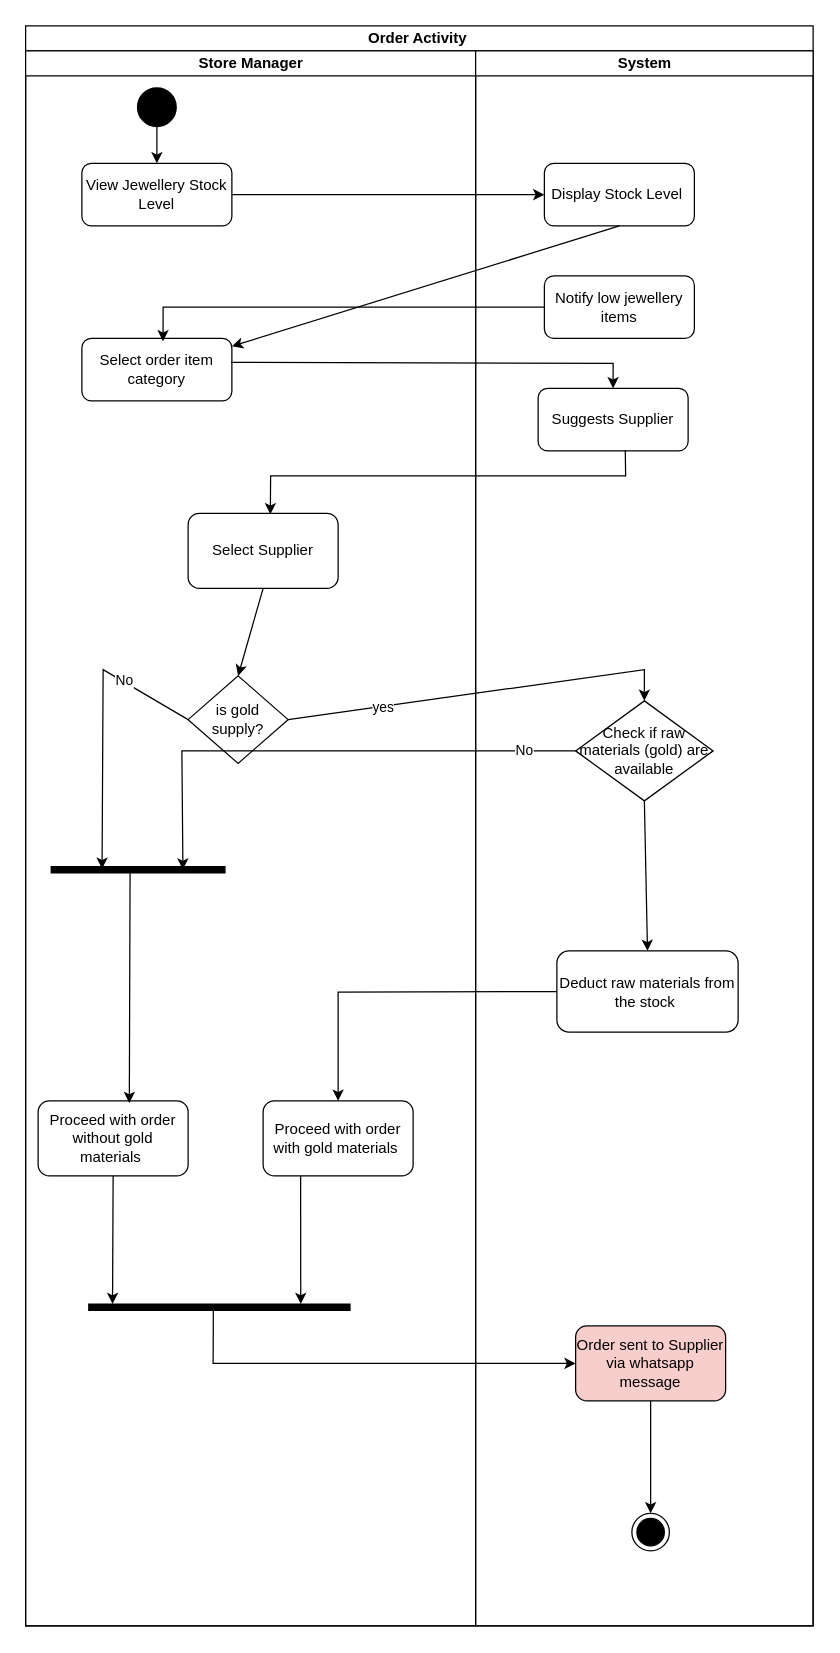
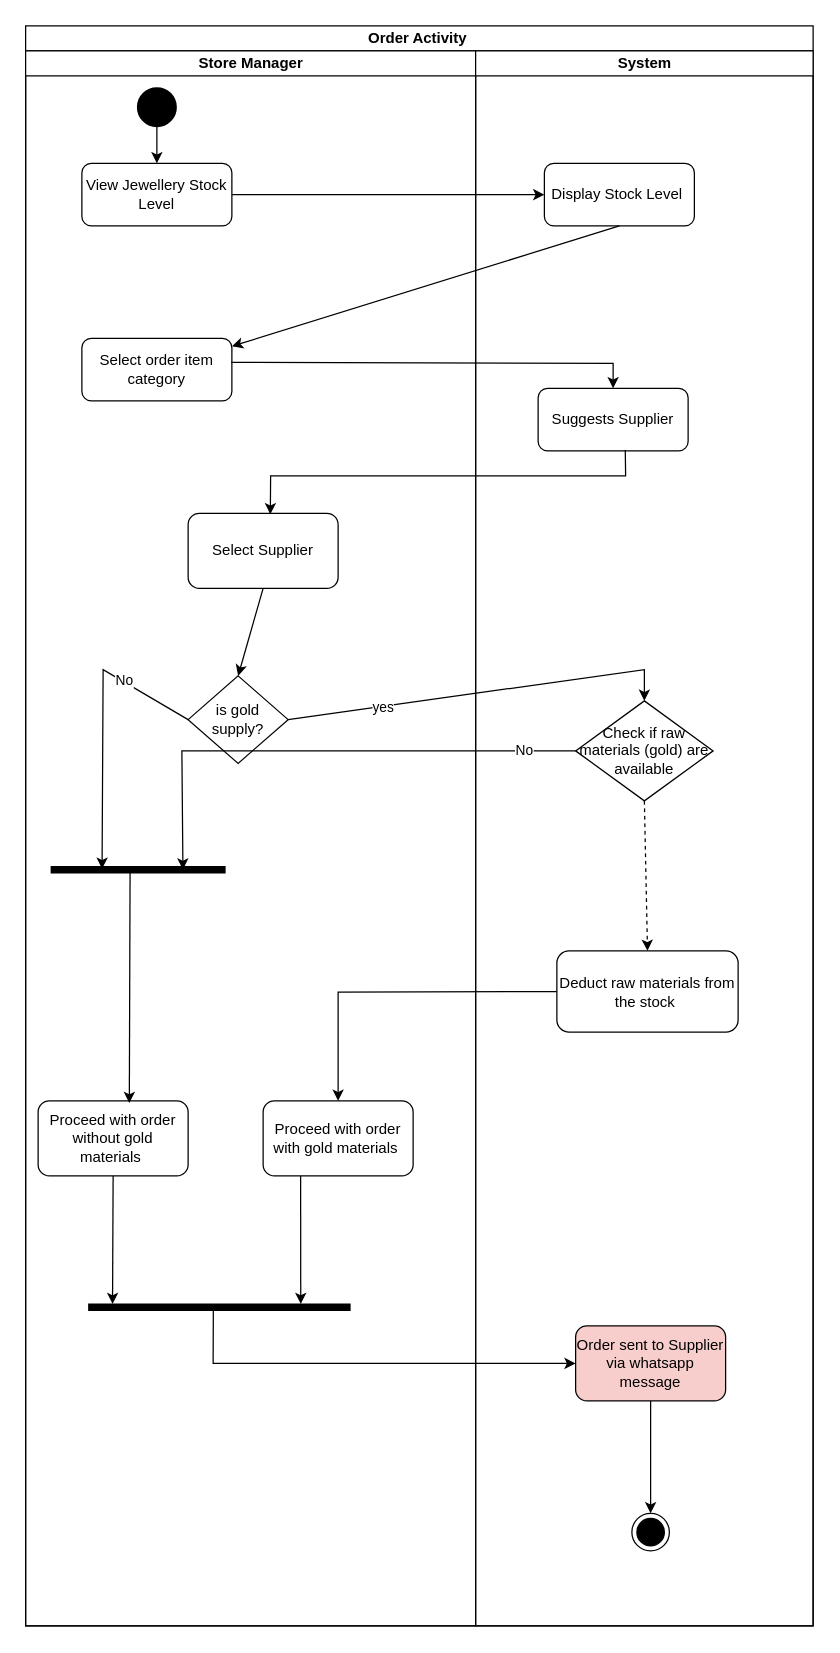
  <mxCell id="0" />
  <mxCell id="1" parent="0" />
  <mxCell id="2" value="Order Activity&amp;nbsp;" style="swimlane;childLayout=stackLayout;resizeParent=1;resizeParentMax=0;startSize=20;html=1;" vertex="1" parent="1"><mxGeometry x="20" y="20" width="630" height="1280" as="geometry" /></mxCell>
  <mxCell id="3" value="" style="endArrow=classic;html=1;rounded=0;exitX=1;exitY=0.5;exitDx=0;exitDy=0;" edge="1" parent="2" source="8" target="24"><mxGeometry width="50" height="50" relative="1" as="geometry"><mxPoint x="160.0" y="230" as="sourcePoint" /><mxPoint x="210.0" y="180" as="targetPoint" /></mxGeometry></mxCell>
  <mxCell id="4" value="" style="endArrow=classic;html=1;rounded=0;exitX=1;exitY=0.5;exitDx=0;exitDy=0;entryX=0.5;entryY=0;entryDx=0;entryDy=0;" edge="1" parent="2" source="13" target="26"><mxGeometry width="50" height="50" relative="1" as="geometry"><mxPoint x="195.0" y="520" as="sourcePoint" /><mxPoint x="305.0" y="490" as="targetPoint" /><Array as="points"><mxPoint x="495.0" y="515" /></Array></mxGeometry></mxCell>
  <mxCell id="5" value="yes" style="edgeLabel;html=1;align=center;verticalAlign=middle;resizable=0;points=[];" vertex="1" connectable="0" parent="4"><mxGeometry x="-0.513" relative="1" as="geometry"><mxPoint as="offset" /></mxGeometry></mxCell>
  <mxCell id="6" value="Store Manager" style="swimlane;startSize=20;html=1;" vertex="1" parent="2"><mxGeometry y="20" width="360" height="1260" as="geometry" /></mxCell>
  <mxCell id="7" value="" style="strokeWidth=2;html=1;shape=mxgraph.flowchart.start_2;whiteSpace=wrap;fillColor=#000000;" vertex="1" parent="6"><mxGeometry x="90.0" y="30" width="30" height="30" as="geometry" /></mxCell>
  <mxCell id="8" value="View Jewellery Stock Level" style="rounded=1;whiteSpace=wrap;html=1;" vertex="1" parent="6"><mxGeometry x="45" y="90" width="120" height="50" as="geometry" /></mxCell>
  <mxCell id="9" value="" style="endArrow=classic;html=1;rounded=0;exitX=0.5;exitY=1;exitDx=0;exitDy=0;exitPerimeter=0;" edge="1" parent="6" source="7" target="8"><mxGeometry width="50" height="50" relative="1" as="geometry"><mxPoint x="160.0" y="170" as="sourcePoint" /><mxPoint x="210.0" y="120" as="targetPoint" /></mxGeometry></mxCell>
  <mxCell id="10" value="Select order item category" style="rounded=1;whiteSpace=wrap;html=1;" vertex="1" parent="6"><mxGeometry x="45" y="230" width="120" height="50" as="geometry" /></mxCell>
  <mxCell id="11" value="Proceed with order&lt;div&gt;without gold materials&amp;nbsp;&lt;/div&gt;" style="rounded=1;whiteSpace=wrap;html=1;" vertex="1" parent="6"><mxGeometry x="10.0" y="840" width="120" height="60" as="geometry" /></mxCell>
  <mxCell id="12" value="Select Supplier" style="rounded=1;whiteSpace=wrap;html=1;" vertex="1" parent="6"><mxGeometry x="130.0" y="370" width="120" height="60" as="geometry" /></mxCell>
  <mxCell id="13" value="is gold supply?" style="rhombus;whiteSpace=wrap;html=1;" vertex="1" parent="6"><mxGeometry x="130" y="500" width="80" height="70" as="geometry" /></mxCell>
  <mxCell id="14" value="Proceed with order&lt;div&gt;with gold materials&amp;nbsp;&lt;/div&gt;" style="rounded=1;whiteSpace=wrap;html=1;" vertex="1" parent="6"><mxGeometry x="190.0" y="840" width="120" height="60" as="geometry" /></mxCell>
  <mxCell id="15" value="" style="endArrow=classic;html=1;rounded=0;exitX=0.5;exitY=1;exitDx=0;exitDy=0;entryX=0.5;entryY=0;entryDx=0;entryDy=0;" edge="1" parent="6" source="12" target="13"><mxGeometry width="50" height="50" relative="1" as="geometry"><mxPoint x="200.0" y="170" as="sourcePoint" /><mxPoint x="250.0" y="120" as="targetPoint" /></mxGeometry></mxCell>
  <mxCell id="16" value="" style="line;strokeWidth=6;rotatable=0;dashed=0;labelPosition=right;align=left;verticalAlign=middle;spacingTop=0;spacingLeft=6;points=[];portConstraint=eastwest;" vertex="1" parent="6"><mxGeometry x="20" y="650" width="140" height="10" as="geometry" /></mxCell>
  <mxCell id="17" value="" style="endArrow=classic;html=1;rounded=0;exitX=0;exitY=0.5;exitDx=0;exitDy=0;entryX=0.294;entryY=0.432;entryDx=0;entryDy=0;entryPerimeter=0;" edge="1" parent="6" source="13" target="16"><mxGeometry width="50" height="50" relative="1" as="geometry"><mxPoint x="120.0" y="460" as="sourcePoint" /><mxPoint x="170.0" y="410" as="targetPoint" /><Array as="points"><mxPoint x="62.0" y="495" /></Array></mxGeometry></mxCell>
  <mxCell id="18" value="No" style="edgeLabel;html=1;align=center;verticalAlign=middle;resizable=0;points=[];" vertex="1" connectable="0" parent="17"><mxGeometry x="-0.498" y="-1" relative="1" as="geometry"><mxPoint as="offset" /></mxGeometry></mxCell>
  <mxCell id="19" value="" style="endArrow=classic;html=1;rounded=0;exitX=0.454;exitY=0.624;exitDx=0;exitDy=0;exitPerimeter=0;entryX=0.608;entryY=0.029;entryDx=0;entryDy=0;entryPerimeter=0;" edge="1" parent="6" source="16" target="11"><mxGeometry width="50" height="50" relative="1" as="geometry"><mxPoint x="170.0" y="750" as="sourcePoint" /><mxPoint x="220.0" y="700" as="targetPoint" /></mxGeometry></mxCell>
  <mxCell id="20" value="" style="line;strokeWidth=6;rotatable=0;dashed=0;labelPosition=right;align=left;verticalAlign=middle;spacingTop=0;spacingLeft=6;points=[];portConstraint=eastwest;" vertex="1" parent="6"><mxGeometry x="50" y="1000" width="210" height="10" as="geometry" /></mxCell>
  <mxCell id="21" value="" style="endArrow=classic;html=1;rounded=0;exitX=0.5;exitY=1;exitDx=0;exitDy=0;entryX=0.093;entryY=0.248;entryDx=0;entryDy=0;entryPerimeter=0;" edge="1" parent="6" source="11" target="20"><mxGeometry width="50" height="50" relative="1" as="geometry"><mxPoint x="240.0" y="820" as="sourcePoint" /><mxPoint x="290.0" y="770" as="targetPoint" /></mxGeometry></mxCell>
  <mxCell id="22" value="" style="endArrow=classic;html=1;rounded=0;exitX=0.25;exitY=1;exitDx=0;exitDy=0;entryX=0.81;entryY=0.248;entryDx=0;entryDy=0;entryPerimeter=0;" edge="1" parent="6" source="14" target="20"><mxGeometry width="50" height="50" relative="1" as="geometry"><mxPoint x="240.0" y="820" as="sourcePoint" /><mxPoint x="290.0" y="770" as="targetPoint" /></mxGeometry></mxCell>
  <mxCell id="23" value="System" style="swimlane;startSize=20;html=1;" vertex="1" parent="2"><mxGeometry x="360" y="20" width="270" height="1260" as="geometry" /></mxCell>
  <mxCell id="24" value="Display Stock Level&amp;nbsp;" style="rounded=1;whiteSpace=wrap;html=1;" vertex="1" parent="23"><mxGeometry x="55" y="90" width="120" height="50" as="geometry" /></mxCell>
- <mxCell id="25" value="Notify low jewellery items" style="rounded=1;whiteSpace=wrap;html=1;" vertex="1" parent="23"><mxGeometry x="55" y="180" width="120" height="50" as="geometry" /></mxCell>
  <mxCell id="26" value="Check if raw materials (gold) are available" style="rhombus;whiteSpace=wrap;html=1;" vertex="1" parent="23"><mxGeometry x="80.0" y="520" width="110" height="80" as="geometry" /></mxCell>
  <mxCell id="27" value="Suggests Supplier" style="rounded=1;whiteSpace=wrap;html=1;" vertex="1" parent="23"><mxGeometry x="50" y="270" width="120" height="50" as="geometry" /></mxCell>
  <mxCell id="28" value="Order sent to Supplier&lt;div&gt;via whatsapp message&lt;/div&gt;" style="rounded=1;whiteSpace=wrap;html=1;fillColor=#f8cecc;" vertex="1" parent="23"><mxGeometry x="80.0" y="1020" width="120" height="60" as="geometry" /></mxCell>
  <mxCell id="29" value="Deduct raw materials from the stock&amp;nbsp;" style="rounded=1;whiteSpace=wrap;html=1;" vertex="1" parent="23"><mxGeometry x="65.0" y="720" width="145" height="65" as="geometry" /></mxCell>
  <mxCell id="30" value="" style="ellipse;html=1;shape=endState;fillColor=#000000;strokeColor=#000000;" vertex="1" parent="23"><mxGeometry x="125.0" y="1170" width="30" height="30" as="geometry" /></mxCell>
  <mxCell id="31" value="" style="endArrow=classic;html=1;rounded=0;exitX=0.5;exitY=1;exitDx=0;exitDy=0;" edge="1" parent="23" source="24" target="10"><mxGeometry width="50" height="50" relative="1" as="geometry"><mxPoint x="-160.0" y="170" as="sourcePoint" /><mxPoint x="-110.0" y="120" as="targetPoint" /></mxGeometry></mxCell>
- <mxCell id="32" value="" style="endArrow=classic;html=1;rounded=0;exitX=0.5;exitY=1;exitDx=0;exitDy=0;entryX=0.5;entryY=0;entryDx=0;entryDy=0;" edge="1" parent="23" source="26" target="29"><mxGeometry width="50" height="50" relative="1" as="geometry"><mxPoint x="-190.0" y="750" as="sourcePoint" /><mxPoint x="-140.0" y="700" as="targetPoint" /></mxGeometry></mxCell>
+ <mxCell id="32" value="" style="endArrow=classic;html=1;rounded=0;exitX=0.5;exitY=1;exitDx=0;exitDy=0;entryX=0.5;entryY=0;entryDx=0;entryDy=0;dashed=1;" edge="1" parent="23" source="26" target="29"><mxGeometry width="50" height="50" relative="1" as="geometry"><mxPoint x="-190.0" y="750" as="sourcePoint" /><mxPoint x="-140.0" y="700" as="targetPoint" /></mxGeometry></mxCell>
  <mxCell id="33" value="" style="endArrow=classic;html=1;rounded=0;exitX=0.5;exitY=1;exitDx=0;exitDy=0;entryX=0.5;entryY=0;entryDx=0;entryDy=0;" edge="1" parent="23" source="28" target="30"><mxGeometry width="50" height="50" relative="1" as="geometry"><mxPoint x="-100.0" y="920" as="sourcePoint" /><mxPoint x="-50.0" y="870" as="targetPoint" /></mxGeometry></mxCell>
- <mxCell id="34" value="" style="endArrow=classic;html=1;rounded=0;exitX=0;exitY=0.5;exitDx=0;exitDy=0;entryX=0.541;entryY=0.047;entryDx=0;entryDy=0;entryPerimeter=0;" edge="1" parent="2" source="25" target="10"><mxGeometry width="50" height="50" relative="1" as="geometry"><mxPoint x="200.0" y="190" as="sourcePoint" /><mxPoint x="250.0" y="140" as="targetPoint" /><Array as="points"><mxPoint x="110.0" y="225" /></Array></mxGeometry></mxCell>
  <mxCell id="35" value="" style="endArrow=classic;html=1;rounded=0;exitX=0.995;exitY=0.382;exitDx=0;exitDy=0;entryX=0.5;entryY=0;entryDx=0;entryDy=0;exitPerimeter=0;" edge="1" parent="2" source="10" target="27"><mxGeometry width="50" height="50" relative="1" as="geometry"><mxPoint x="200.0" y="190" as="sourcePoint" /><mxPoint x="250.0" y="140" as="targetPoint" /><Array as="points"><mxPoint x="470.0" y="270" /></Array></mxGeometry></mxCell>
  <mxCell id="36" value="" style="endArrow=classic;html=1;rounded=0;exitX=0.581;exitY=0.985;exitDx=0;exitDy=0;exitPerimeter=0;entryX=0.548;entryY=0.012;entryDx=0;entryDy=0;entryPerimeter=0;" edge="1" parent="2" source="27" target="12"><mxGeometry width="50" height="50" relative="1" as="geometry"><mxPoint x="200.0" y="190" as="sourcePoint" /><mxPoint x="250.0" y="140" as="targetPoint" /><Array as="points"><mxPoint x="480.0" y="360" /><mxPoint x="196.0" y="360" /></Array></mxGeometry></mxCell>
  <mxCell id="37" value="" style="endArrow=classic;html=1;rounded=0;exitX=0;exitY=0.5;exitDx=0;exitDy=0;entryX=0.756;entryY=0.496;entryDx=0;entryDy=0;entryPerimeter=0;" edge="1" parent="2" source="26" target="16"><mxGeometry width="50" height="50" relative="1" as="geometry"><mxPoint x="170.0" y="690" as="sourcePoint" /><mxPoint x="220.0" y="640" as="targetPoint" /><Array as="points"><mxPoint x="125.0" y="580" /></Array></mxGeometry></mxCell>
  <mxCell id="38" value="No" style="edgeLabel;html=1;align=center;verticalAlign=middle;resizable=0;points=[];" vertex="1" connectable="0" parent="37"><mxGeometry x="-0.795" y="-1" relative="1" as="geometry"><mxPoint as="offset" /></mxGeometry></mxCell>
  <mxCell id="39" value="" style="endArrow=classic;html=1;rounded=0;exitX=0;exitY=0.5;exitDx=0;exitDy=0;entryX=0.5;entryY=0;entryDx=0;entryDy=0;" edge="1" parent="2" source="29" target="14"><mxGeometry width="50" height="50" relative="1" as="geometry"><mxPoint x="230.0" y="810" as="sourcePoint" /><mxPoint x="280.0" y="760" as="targetPoint" /><Array as="points"><mxPoint x="250.0" y="773" /></Array></mxGeometry></mxCell>
  <mxCell id="40" value="" style="endArrow=classic;html=1;rounded=0;exitX=0.477;exitY=0.604;exitDx=0;exitDy=0;exitPerimeter=0;entryX=0;entryY=0.5;entryDx=0;entryDy=0;" edge="1" parent="2" source="20" target="28"><mxGeometry width="50" height="50" relative="1" as="geometry"><mxPoint x="240.0" y="840" as="sourcePoint" /><mxPoint x="290.0" y="790" as="targetPoint" /><Array as="points"><mxPoint x="150.0" y="1070" /></Array></mxGeometry></mxCell>
